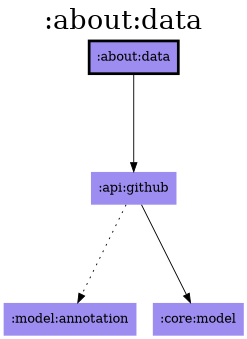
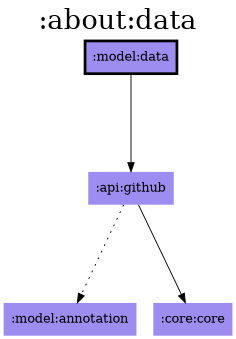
  digraph {
    fontsize=30
    label=":about:data"
    labelloc=t
    rankdir=TB
    ranksep=1.5
    node [fillcolor="#9D8DF1" shape=none style=filled]
    edge [dir=forward]
-   ":about:data" [color=black penwidth=3 shape=box]
+   ":about:data" [color=black penwidth=3 shape=box label=":model:data"]
    ":api:github"
    n3 [label=":model:annotation"]
-   ":core:model"
+   ":core:model" [label=":core:core"]
    subgraph sub_1 {
      rank=same
      ":about:data"
    }
    ":about:data" -> ":api:github"
    ":api:github" -> n3 [style=dotted]
    ":api:github" -> ":core:model"
  }
